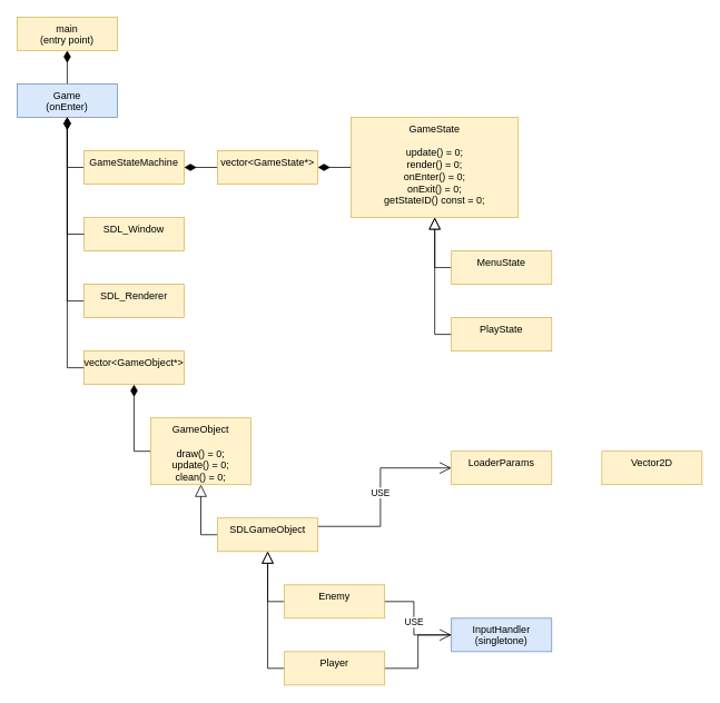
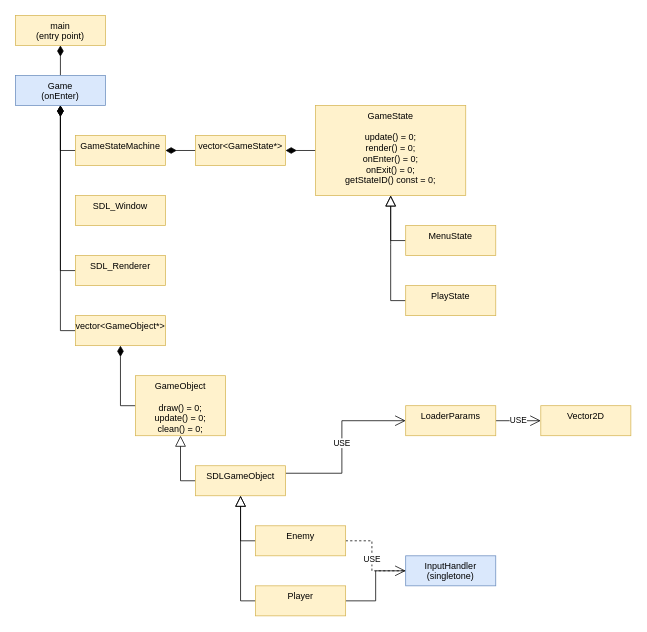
  <mxCell id="0" />
  <mxCell id="1" parent="0" />
  <mxCell id="2" style="edgeStyle=orthogonalEdgeStyle;rounded=0;orthogonalLoop=1;jettySize=auto;html=1;exitX=0;exitY=0.5;exitDx=0;exitDy=0;entryX=0.5;entryY=1;entryDx=0;entryDy=0;endArrow=diamondThin;endFill=1;jumpSize=6;endSize=12;startSize=12;" edge="1" parent="1" source="3" target="10"><mxGeometry relative="1" as="geometry" /></mxCell>
  <mxCell id="3" value="GameStateMachine" style="rounded=0;whiteSpace=wrap;html=1;verticalAlign=top;fillColor=#fff2cc;strokeColor=#d6b656;" vertex="1" parent="1"><mxGeometry x="100" y="180" width="120" height="40" as="geometry" /></mxCell>
  <mxCell id="4" value="SDL_Window" style="rounded=0;whiteSpace=wrap;html=1;verticalAlign=top;fillColor=#fff2cc;strokeColor=#d6b656;" vertex="1" parent="1"><mxGeometry x="100" y="260" width="120" height="40" as="geometry" /></mxCell>
  <mxCell id="5" style="edgeStyle=orthogonalEdgeStyle;rounded=0;jumpSize=6;orthogonalLoop=1;jettySize=auto;html=1;exitX=0;exitY=0.5;exitDx=0;exitDy=0;entryX=0.5;entryY=1;entryDx=0;entryDy=0;endArrow=diamondThin;endFill=1;startSize=12;endSize=12;" edge="1" parent="1" source="6" target="10"><mxGeometry relative="1" as="geometry" /></mxCell>
  <mxCell id="6" value="SDL_Renderer" style="rounded=0;whiteSpace=wrap;html=1;verticalAlign=top;fillColor=#fff2cc;strokeColor=#d6b656;" vertex="1" parent="1"><mxGeometry x="100" y="340" width="120" height="40" as="geometry" /></mxCell>
  <mxCell id="7" style="edgeStyle=orthogonalEdgeStyle;rounded=0;jumpSize=6;orthogonalLoop=1;jettySize=auto;html=1;exitX=0;exitY=0.5;exitDx=0;exitDy=0;entryX=0.5;entryY=1;entryDx=0;entryDy=0;endArrow=diamondThin;endFill=1;startSize=12;endSize=12;" edge="1" parent="1" source="8" target="10"><mxGeometry relative="1" as="geometry" /></mxCell>
  <mxCell id="8" value="vector&amp;lt;GameObject*&amp;gt;" style="rounded=0;whiteSpace=wrap;html=1;verticalAlign=top;fillColor=#fff2cc;strokeColor=#d6b656;" vertex="1" parent="1"><mxGeometry x="100" y="420" width="120" height="40" as="geometry" /></mxCell>
  <mxCell id="9" style="edgeStyle=orthogonalEdgeStyle;rounded=0;jumpSize=6;orthogonalLoop=1;jettySize=auto;html=1;exitX=0.5;exitY=0;exitDx=0;exitDy=0;entryX=0.5;entryY=1;entryDx=0;entryDy=0;endArrow=diamondThin;endFill=1;startSize=12;endSize=12;" edge="1" parent="1" source="10" target="34"><mxGeometry relative="1" as="geometry" /></mxCell>
  <mxCell id="10" value="Game&lt;br&gt;(onEnter)" style="rounded=0;whiteSpace=wrap;html=1;verticalAlign=top;fillColor=#dae8fc;strokeColor=#6c8ebf;" vertex="1" parent="1"><mxGeometry x="20" y="100" width="120" height="40" as="geometry" /></mxCell>
- <mxCell id="11" value="" style="edgeStyle=orthogonalEdgeStyle;rounded=0;jumpSize=6;orthogonalLoop=1;jettySize=auto;html=1;exitX=0;exitY=0.5;exitDx=0;exitDy=0;endArrow=none;endFill=1;startSize=12;endSize=12;" edge="1" parent="1" source="4" target="10"><mxGeometry relative="1" as="geometry"><mxPoint x="80" y="100" as="targetPoint" /><mxPoint x="100" y="280" as="sourcePoint" /></mxGeometry></mxCell>
  <mxCell id="12" style="edgeStyle=orthogonalEdgeStyle;rounded=0;jumpSize=6;orthogonalLoop=1;jettySize=auto;html=1;exitX=0;exitY=0.5;exitDx=0;exitDy=0;entryX=0.5;entryY=1;entryDx=0;entryDy=0;endArrow=diamondThin;endFill=1;startSize=12;endSize=12;" edge="1" parent="1" source="13" target="8"><mxGeometry relative="1" as="geometry" /></mxCell>
  <mxCell id="13" value="GameObject&lt;br&gt;&lt;br&gt;&lt;div&gt;draw() = 0;&lt;/div&gt;&lt;div&gt;update() = 0;&lt;/div&gt;&lt;div&gt;clean() = 0;&lt;/div&gt;&lt;div&gt;&lt;br&gt;&lt;/div&gt;" style="rounded=0;whiteSpace=wrap;html=1;verticalAlign=top;fillColor=#fff2cc;strokeColor=#d6b656;" vertex="1" parent="1"><mxGeometry x="180" y="500" width="120" height="80" as="geometry" /></mxCell>
  <mxCell id="14" style="edgeStyle=orthogonalEdgeStyle;rounded=0;jumpSize=6;orthogonalLoop=1;jettySize=auto;html=1;exitX=0;exitY=0.5;exitDx=0;exitDy=0;endArrow=block;endFill=0;startSize=12;endSize=12;" edge="1" parent="1" source="17" target="13"><mxGeometry relative="1" as="geometry" /></mxCell>
- <mxCell id="15" value="USE" style="edgeStyle=orthogonalEdgeStyle;rounded=0;jumpSize=6;orthogonalLoop=1;jettySize=auto;html=1;entryX=0;entryY=0.5;entryDx=0;entryDy=0;endArrow=open;endFill=0;startSize=12;endSize=12;exitX=1;exitY=0.5;exitDx=0;exitDy=0;" edge="1" parent="1" source="19" target="23"><mxGeometry relative="1" as="geometry"><mxPoint x="470" y="720" as="sourcePoint" /></mxGeometry></mxCell>
+ <mxCell id="15" value="USE" style="edgeStyle=orthogonalEdgeStyle;rounded=0;jumpSize=6;orthogonalLoop=1;jettySize=auto;html=1;entryX=0;entryY=0.5;entryDx=0;entryDy=0;endArrow=open;endFill=0;startSize=12;endSize=12;exitX=1;exitY=0.5;exitDx=0;exitDy=0;dashed=1;" edge="1" parent="1" source="19" target="23"><mxGeometry relative="1" as="geometry"><mxPoint x="470" y="720" as="sourcePoint" /></mxGeometry></mxCell>
  <mxCell id="16" value="USE" style="edgeStyle=orthogonalEdgeStyle;rounded=0;jumpSize=6;orthogonalLoop=1;jettySize=auto;html=1;exitX=1;exitY=0.25;exitDx=0;exitDy=0;entryX=0;entryY=0.5;entryDx=0;entryDy=0;endArrow=open;endFill=0;startSize=12;endSize=12;" edge="1" parent="1" source="17" target="29"><mxGeometry relative="1" as="geometry" /></mxCell>
  <mxCell id="17" value="SDLGameObject" style="rounded=0;whiteSpace=wrap;html=1;verticalAlign=top;fillColor=#fff2cc;strokeColor=#d6b656;" vertex="1" parent="1"><mxGeometry x="260" y="620" width="120" height="40" as="geometry" /></mxCell>
  <mxCell id="18" style="edgeStyle=orthogonalEdgeStyle;rounded=0;jumpSize=6;orthogonalLoop=1;jettySize=auto;html=1;exitX=0;exitY=0.5;exitDx=0;exitDy=0;endArrow=block;endFill=0;startSize=12;endSize=12;" edge="1" parent="1" source="19" target="17"><mxGeometry relative="1" as="geometry" /></mxCell>
  <mxCell id="19" value="Enemy" style="rounded=0;whiteSpace=wrap;html=1;verticalAlign=top;fillColor=#fff2cc;strokeColor=#d6b656;" vertex="1" parent="1"><mxGeometry x="340" y="700" width="120" height="40" as="geometry" /></mxCell>
  <mxCell id="20" style="edgeStyle=orthogonalEdgeStyle;rounded=0;jumpSize=6;orthogonalLoop=1;jettySize=auto;html=1;exitX=0;exitY=0.5;exitDx=0;exitDy=0;entryX=0.5;entryY=1;entryDx=0;entryDy=0;endArrow=block;endFill=0;startSize=12;endSize=12;" edge="1" parent="1" source="22" target="17"><mxGeometry relative="1" as="geometry" /></mxCell>
  <mxCell id="21" style="edgeStyle=orthogonalEdgeStyle;rounded=0;jumpSize=6;orthogonalLoop=1;jettySize=auto;html=1;exitX=1;exitY=0.5;exitDx=0;exitDy=0;entryX=0;entryY=0.5;entryDx=0;entryDy=0;endArrow=none;endFill=0;startSize=12;endSize=12;" edge="1" parent="1" source="22" target="23"><mxGeometry relative="1" as="geometry" /></mxCell>
  <mxCell id="22" value="Player" style="rounded=0;whiteSpace=wrap;html=1;verticalAlign=top;fillColor=#fff2cc;strokeColor=#d6b656;" vertex="1" parent="1"><mxGeometry x="340" y="780" width="120" height="40" as="geometry" /></mxCell>
  <mxCell id="23" value="InputHandler&lt;br&gt;(singletone)" style="rounded=0;whiteSpace=wrap;html=1;verticalAlign=top;fillColor=#dae8fc;strokeColor=#6c8ebf;" vertex="1" parent="1"><mxGeometry x="540" y="740" width="120" height="40" as="geometry" /></mxCell>
  <mxCell id="24" style="edgeStyle=orthogonalEdgeStyle;rounded=0;jumpSize=6;orthogonalLoop=1;jettySize=auto;html=1;exitX=0;exitY=0.5;exitDx=0;exitDy=0;entryX=1;entryY=0.5;entryDx=0;entryDy=0;endArrow=diamondThin;endFill=1;startSize=12;endSize=12;" edge="1" parent="1" source="25" target="27"><mxGeometry relative="1" as="geometry" /></mxCell>
  <mxCell id="25" value="GameState&lt;br&gt;&lt;br&gt;&lt;div&gt;update() = 0;&lt;/div&gt;&lt;div&gt;render() = 0;&lt;/div&gt;&lt;div&gt;onEnter() = 0;&lt;/div&gt;&lt;div&gt;onExit() = 0;&lt;/div&gt;&lt;div&gt;getStateID() const = 0;&lt;/div&gt;&lt;div&gt;&lt;br&gt;&lt;/div&gt;" style="rounded=0;whiteSpace=wrap;html=1;verticalAlign=top;fillColor=#fff2cc;strokeColor=#d6b656;" vertex="1" parent="1"><mxGeometry x="420" y="140" width="200" height="120" as="geometry" /></mxCell>
  <mxCell id="26" style="edgeStyle=orthogonalEdgeStyle;rounded=0;jumpSize=6;orthogonalLoop=1;jettySize=auto;html=1;exitX=0;exitY=0.5;exitDx=0;exitDy=0;entryX=1;entryY=0.5;entryDx=0;entryDy=0;endArrow=diamondThin;endFill=1;startSize=12;endSize=12;" edge="1" parent="1" source="27" target="3"><mxGeometry relative="1" as="geometry" /></mxCell>
  <mxCell id="27" value="vector&amp;lt;GameState*&amp;gt;" style="rounded=0;whiteSpace=wrap;html=1;verticalAlign=top;fillColor=#fff2cc;strokeColor=#d6b656;" vertex="1" parent="1"><mxGeometry x="260" y="180" width="120" height="40" as="geometry" /></mxCell>
+ <mxCell id="28" value="USE" style="edgeStyle=orthogonalEdgeStyle;rounded=0;jumpSize=6;orthogonalLoop=1;jettySize=auto;html=1;exitX=1;exitY=0.5;exitDx=0;exitDy=0;entryX=0;entryY=0.5;entryDx=0;entryDy=0;endArrow=open;endFill=0;startSize=12;endSize=12;" edge="1" parent="1" source="29" target="35"><mxGeometry relative="1" as="geometry" /></mxCell>
  <mxCell id="29" value="LoaderParams" style="rounded=0;whiteSpace=wrap;html=1;verticalAlign=top;fillColor=#fff2cc;strokeColor=#d6b656;" vertex="1" parent="1"><mxGeometry x="540" y="540" width="120" height="40" as="geometry" /></mxCell>
  <mxCell id="30" style="edgeStyle=orthogonalEdgeStyle;rounded=0;jumpSize=6;orthogonalLoop=1;jettySize=auto;html=1;exitX=0;exitY=0.5;exitDx=0;exitDy=0;entryX=0.5;entryY=1;entryDx=0;entryDy=0;endArrow=block;endFill=0;startSize=12;endSize=12;" edge="1" parent="1" source="31" target="25"><mxGeometry relative="1" as="geometry" /></mxCell>
  <mxCell id="31" value="MenuState" style="rounded=0;whiteSpace=wrap;html=1;verticalAlign=top;fillColor=#fff2cc;strokeColor=#d6b656;" vertex="1" parent="1"><mxGeometry x="540" y="300" width="120" height="40" as="geometry" /></mxCell>
  <mxCell id="32" style="edgeStyle=orthogonalEdgeStyle;rounded=0;jumpSize=6;orthogonalLoop=1;jettySize=auto;html=1;exitX=0;exitY=0.5;exitDx=0;exitDy=0;endArrow=block;endFill=0;startSize=12;endSize=12;" edge="1" parent="1" source="33"><mxGeometry relative="1" as="geometry"><mxPoint x="520" y="260" as="targetPoint" /></mxGeometry></mxCell>
  <mxCell id="33" value="PlayState" style="rounded=0;whiteSpace=wrap;html=1;verticalAlign=top;fillColor=#fff2cc;strokeColor=#d6b656;" vertex="1" parent="1"><mxGeometry x="540" y="380" width="120" height="40" as="geometry" /></mxCell>
  <mxCell id="34" value="main&lt;br&gt;(entry point)" style="rounded=0;whiteSpace=wrap;html=1;verticalAlign=top;fillColor=#fff2cc;strokeColor=#d6b656;" vertex="1" parent="1"><mxGeometry x="20" y="20" width="120" height="40" as="geometry" /></mxCell>
  <mxCell id="35" value="Vector2D" style="rounded=0;whiteSpace=wrap;html=1;verticalAlign=top;fillColor=#fff2cc;strokeColor=#d6b656;" vertex="1" parent="1"><mxGeometry x="720" y="540" width="120" height="40" as="geometry" /></mxCell>
